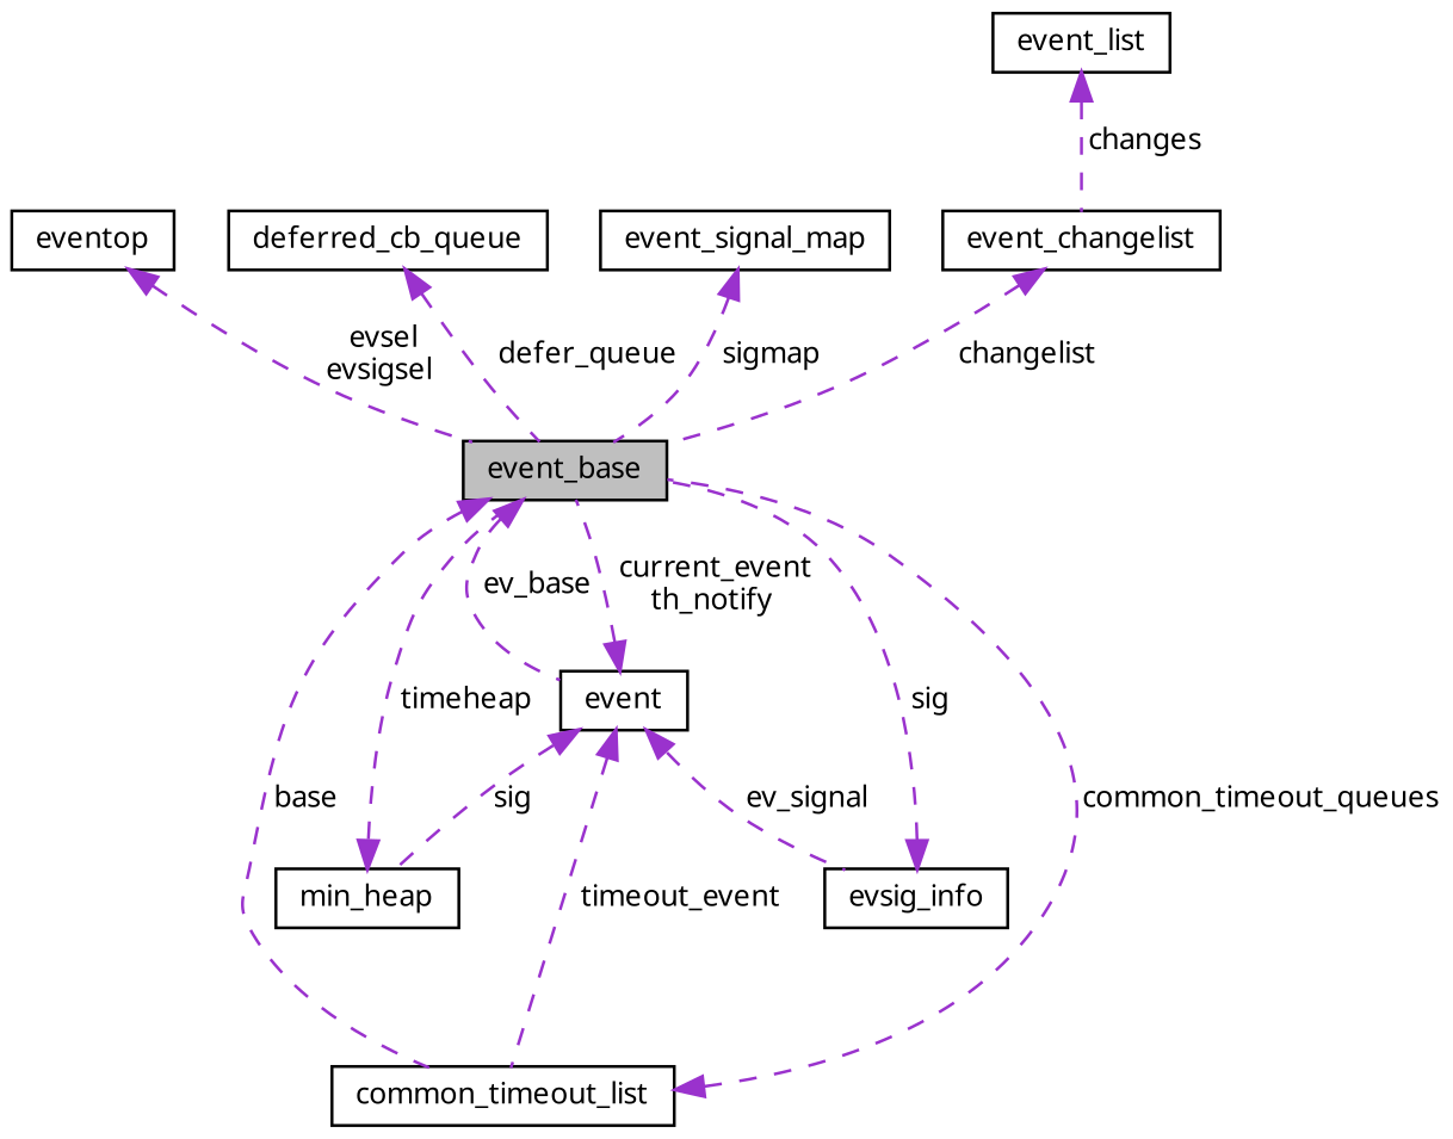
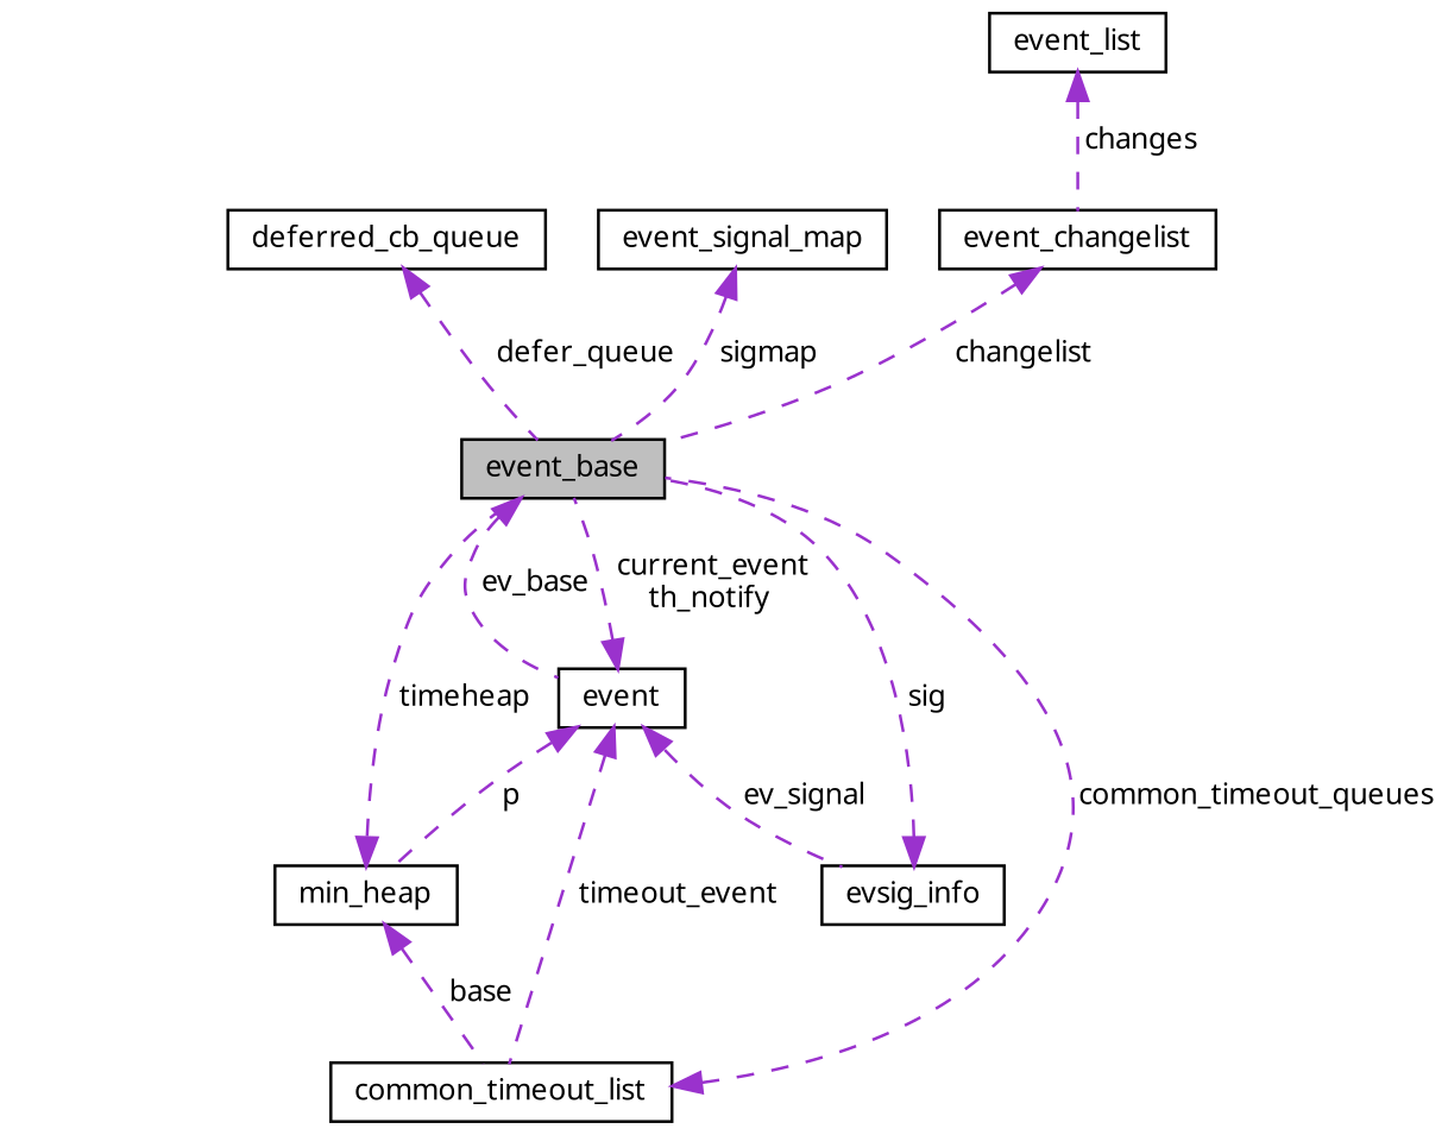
  digraph {
    fontname="Noto Sans"
    rankdir=TB
    node [color=black fillcolor=white fontname="Noto Sans" fontsize=10 shape=record style=filled]
    edge [color=darkorchid3 dir=back fontname="Noto Sans" fontsize=10 labelfontname=Helvetica labelfontsize=10 style=dashed]
    n1 [fillcolor=grey75 fontcolor=black height=0.2 label=event_base width=0.4]
    n2 [height=0.2 label=event width=0.4]
    n3 [height=0.2 label=common_timeout_list width=0.4]
    n4 [height=0.2 label=evsig_info width=0.4]
    n5 [height=0.2 label=min_heap width=0.4]
-   n6 [height=0.2 label=eventop width=0.4]
    n7 [height=0.2 label=deferred_cb_queue width=0.4]
    n8 [height=0.2 label=event_signal_map width=0.4]
    n9 [height=0.2 label=event_changelist width=0.4]
    n10 [height=0.2 label=event_list width=0.4]
    n1 -> n2 [label=" ev_base"]
-   n1 -> n3 [label=" base"]
+   n5 -> n3 [label=" base"]
    n2 -> n1 [label=" current_event\nth_notify"]
    n2 -> n3 [label=" timeout_event"]
    n2 -> n4 [label=" ev_signal"]
-   n2 -> n5 [label=" sig"]
+   n2 -> n5 [label=" p"]
    n3 -> n1 [label=" common_timeout_queues"]
    n4 -> n1 [label=" sig"]
    n5 -> n1 [label=" timeheap"]
-   n6 -> n1 [label=" evsel\nevsigsel"]
    n7 -> n1 [label=" defer_queue"]
    n8 -> n1 [label=" sigmap"]
    n9 -> n1 [label=" changelist"]
    n10 -> n9 [label=" changes"]
  }
